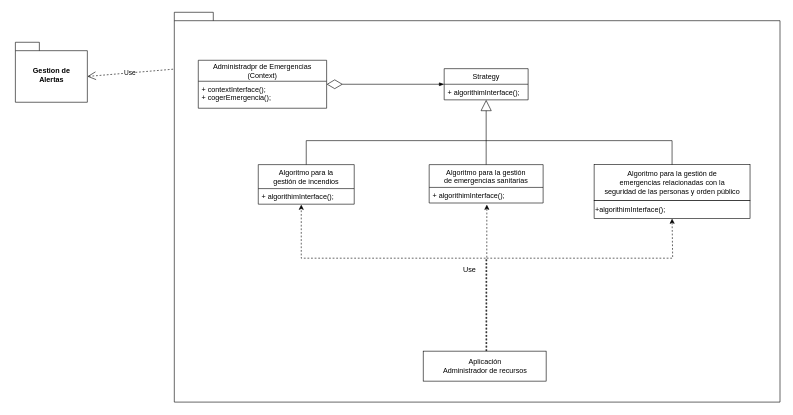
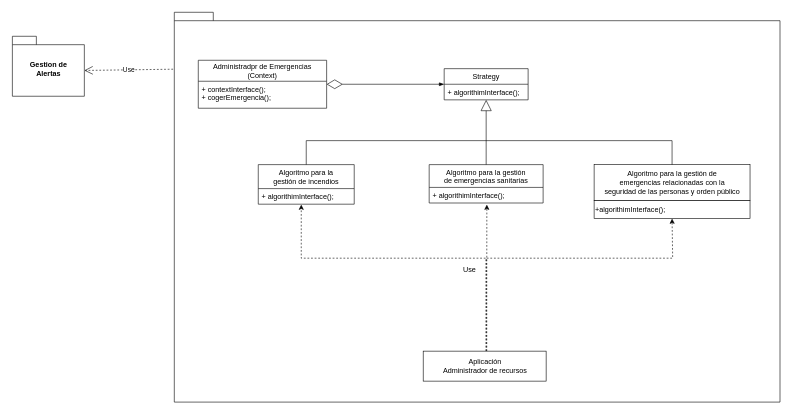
  <mxCell id="0" />
  <mxCell id="1" parent="0" />
  <mxCell id="2" value="" style="shape=folder;fontStyle=1;spacingTop=10;tabWidth=40;tabHeight=14;tabPosition=left;html=1;" vertex="1" parent="1"><mxGeometry x="290" y="20" width="1010" height="650" as="geometry" /></mxCell>
  <mxCell id="3" value="Administradpr de Emergencias&#10;(Context)" style="swimlane;fontStyle=0;childLayout=stackLayout;horizontal=1;startSize=35;fillColor=none;horizontalStack=0;resizeParent=1;resizeParentMax=0;resizeLast=0;collapsible=1;marginBottom=0;" vertex="1" parent="1"><mxGeometry x="330" y="100" width="214" height="80" as="geometry" /></mxCell>
  <mxCell id="4" value="+ contextInterface();&#10;+ cogerEmergencia();&#10;" style="text;strokeColor=none;fillColor=none;align=left;verticalAlign=top;spacingLeft=4;spacingRight=4;overflow=hidden;rotatable=0;points=[[0,0.5],[1,0.5]];portConstraint=eastwest;" vertex="1" parent="3"><mxGeometry y="35" width="214" height="45" as="geometry" /></mxCell>
  <mxCell id="5" value="Strategy" style="swimlane;fontStyle=0;childLayout=stackLayout;horizontal=1;startSize=26;fillColor=none;horizontalStack=0;resizeParent=1;resizeParentMax=0;resizeLast=0;collapsible=1;marginBottom=0;" vertex="1" parent="1"><mxGeometry x="740" y="114" width="140" height="52" as="geometry" /></mxCell>
  <mxCell id="6" value="+ algorithimInterface();" style="text;strokeColor=none;fillColor=none;align=left;verticalAlign=top;spacingLeft=4;spacingRight=4;overflow=hidden;rotatable=0;points=[[0,0.5],[1,0.5]];portConstraint=eastwest;" vertex="1" parent="5"><mxGeometry y="26" width="140" height="26" as="geometry" /></mxCell>
  <mxCell id="7" value="" style="endArrow=diamondThin;endFill=0;endSize=24;html=1;entryX=1;entryY=0.5;entryDx=0;entryDy=0;startArrow=blockThin;startFill=1;" edge="1" parent="1" target="3"><mxGeometry width="160" relative="1" as="geometry"><mxPoint x="740" y="140" as="sourcePoint" /><mxPoint x="720" y="294" as="targetPoint" /></mxGeometry></mxCell>
  <mxCell id="8" value="" style="endArrow=block;endSize=16;endFill=0;html=1;entryX=0.5;entryY=1;entryDx=0;entryDy=0;exitX=0.5;exitY=0;exitDx=0;exitDy=0;" edge="1" parent="1" source="13" target="5"><mxGeometry x="0.176" y="-120" width="160" relative="1" as="geometry"><mxPoint x="810" y="234" as="sourcePoint" /><mxPoint x="860" y="244" as="targetPoint" /><mxPoint as="offset" /></mxGeometry></mxCell>
  <mxCell id="9" value="Algoritmo para la &#10;gestión de incendios" style="swimlane;fontStyle=0;childLayout=stackLayout;horizontal=1;startSize=40;fillColor=none;horizontalStack=0;resizeParent=1;resizeParentMax=0;resizeLast=0;collapsible=1;marginBottom=0;" vertex="1" parent="1"><mxGeometry x="430" y="274" width="160" height="66" as="geometry" /></mxCell>
  <mxCell id="10" value="+ algorithimInterface();" style="text;strokeColor=none;fillColor=none;align=left;verticalAlign=top;spacingLeft=4;spacingRight=4;overflow=hidden;rotatable=0;points=[[0,0.5],[1,0.5]];portConstraint=eastwest;" vertex="1" parent="9"><mxGeometry y="40" width="160" height="26" as="geometry" /></mxCell>
  <mxCell id="11" value="Algoritmo para la gestión de &lt;br&gt;emergencias relacionadas con la &lt;br&gt;seguridad de las personas y orden público" style="html=1;" vertex="1" parent="1"><mxGeometry x="990" y="274" width="260" height="60" as="geometry" /></mxCell>
  <mxCell id="12" value="+algorithimInterface();" style="html=1;align=left;" vertex="1" parent="1"><mxGeometry x="990" y="334" width="260" height="30" as="geometry" /></mxCell>
  <mxCell id="13" value="Algoritmo para la gestión &#10;de emergencias sanitarias" style="swimlane;fontStyle=0;childLayout=stackLayout;horizontal=1;startSize=38;fillColor=none;horizontalStack=0;resizeParent=1;resizeParentMax=0;resizeLast=0;collapsible=1;marginBottom=0;" vertex="1" parent="1"><mxGeometry x="715" y="274" width="190" height="64" as="geometry" /></mxCell>
  <mxCell id="14" value="+ algorithimInterface();" style="text;strokeColor=none;fillColor=none;align=left;verticalAlign=top;spacingLeft=4;spacingRight=4;overflow=hidden;rotatable=0;points=[[0,0.5],[1,0.5]];portConstraint=eastwest;" vertex="1" parent="13"><mxGeometry y="38" width="190" height="26" as="geometry" /></mxCell>
  <mxCell id="15" value="" style="endArrow=none;html=1;exitX=0.5;exitY=0;exitDx=0;exitDy=0;" edge="1" parent="1" source="9"><mxGeometry width="50" height="50" relative="1" as="geometry"><mxPoint x="570" y="254" as="sourcePoint" /><mxPoint x="510" y="234" as="targetPoint" /></mxGeometry></mxCell>
  <mxCell id="16" value="" style="endArrow=none;html=1;exitX=0.5;exitY=0;exitDx=0;exitDy=0;" edge="1" parent="1" source="11"><mxGeometry width="50" height="50" relative="1" as="geometry"><mxPoint x="1070" y="224" as="sourcePoint" /><mxPoint x="1120" y="234" as="targetPoint" /></mxGeometry></mxCell>
  <mxCell id="17" value="" style="endArrow=none;html=1;" edge="1" parent="1"><mxGeometry width="50" height="50" relative="1" as="geometry"><mxPoint x="510" y="234" as="sourcePoint" /><mxPoint x="1120" y="234" as="targetPoint" /></mxGeometry></mxCell>
- <mxCell id="18" value="&lt;div&gt;Gestion de&lt;/div&gt;&lt;div&gt;Alertas&lt;br&gt;&lt;/div&gt;" style="shape=folder;fontStyle=1;spacingTop=10;tabWidth=40;tabHeight=14;tabPosition=left;html=1;" vertex="1" parent="1"><mxGeometry x="25" y="70" width="120" height="100" as="geometry" /></mxCell>
+ <mxCell id="18" value="&lt;div&gt;Gestion de&lt;/div&gt;&lt;div&gt;Alertas&lt;br&gt;&lt;/div&gt;" style="shape=folder;fontStyle=1;spacingTop=10;tabWidth=40;tabHeight=14;tabPosition=left;html=1;" vertex="1" parent="1"><mxGeometry x="20" y="60" width="120" height="100" as="geometry" /></mxCell>
  <mxCell id="19" value="Use" style="endArrow=open;endSize=12;dashed=1;html=1;exitX=-0.002;exitY=0.146;exitDx=0;exitDy=0;exitPerimeter=0;entryX=0;entryY=0;entryDx=120;entryDy=57;entryPerimeter=0;" edge="1" parent="1" source="2" target="18"><mxGeometry width="160" relative="1" as="geometry"><mxPoint x="80" y="230" as="sourcePoint" /><mxPoint x="240" y="230" as="targetPoint" /></mxGeometry></mxCell>
  <mxCell id="20" style="edgeStyle=orthogonalEdgeStyle;rounded=0;orthogonalLoop=1;jettySize=auto;html=1;entryX=0.448;entryY=1.029;entryDx=0;entryDy=0;entryPerimeter=0;dashed=1;" edge="1" parent="1" source="23" target="10"><mxGeometry relative="1" as="geometry"><Array as="points"><mxPoint x="810" y="430" /><mxPoint x="502" y="430" /></Array></mxGeometry></mxCell>
  <mxCell id="21" style="edgeStyle=orthogonalEdgeStyle;rounded=0;orthogonalLoop=1;jettySize=auto;html=1;entryX=0.5;entryY=1;entryDx=0;entryDy=0;dashed=1;" edge="1" parent="1" source="23" target="12"><mxGeometry relative="1" as="geometry"><Array as="points"><mxPoint x="810" y="430" /><mxPoint x="1121" y="430" /></Array></mxGeometry></mxCell>
  <mxCell id="22" style="edgeStyle=orthogonalEdgeStyle;rounded=0;orthogonalLoop=1;jettySize=auto;html=1;entryX=0.506;entryY=1.106;entryDx=0;entryDy=0;entryPerimeter=0;dashed=1;" edge="1" parent="1" source="23" target="14"><mxGeometry relative="1" as="geometry"><Array as="points"><mxPoint x="811" y="470" /><mxPoint x="811" y="470" /></Array></mxGeometry></mxCell>
  <mxCell id="23" value="&lt;div&gt;Aplicación&lt;/div&gt;&lt;div&gt;Administrador de recursos&lt;br&gt;&lt;/div&gt;" style="html=1;" vertex="1" parent="1"><mxGeometry x="705" y="585" width="205" height="50" as="geometry" /></mxCell>
  <mxCell id="24" value="Use" style="text;html=1;resizable=0;points=[];autosize=1;align=left;verticalAlign=top;spacingTop=-4;" vertex="1" parent="1"><mxGeometry x="770" y="440" width="40" height="20" as="geometry" /></mxCell>
